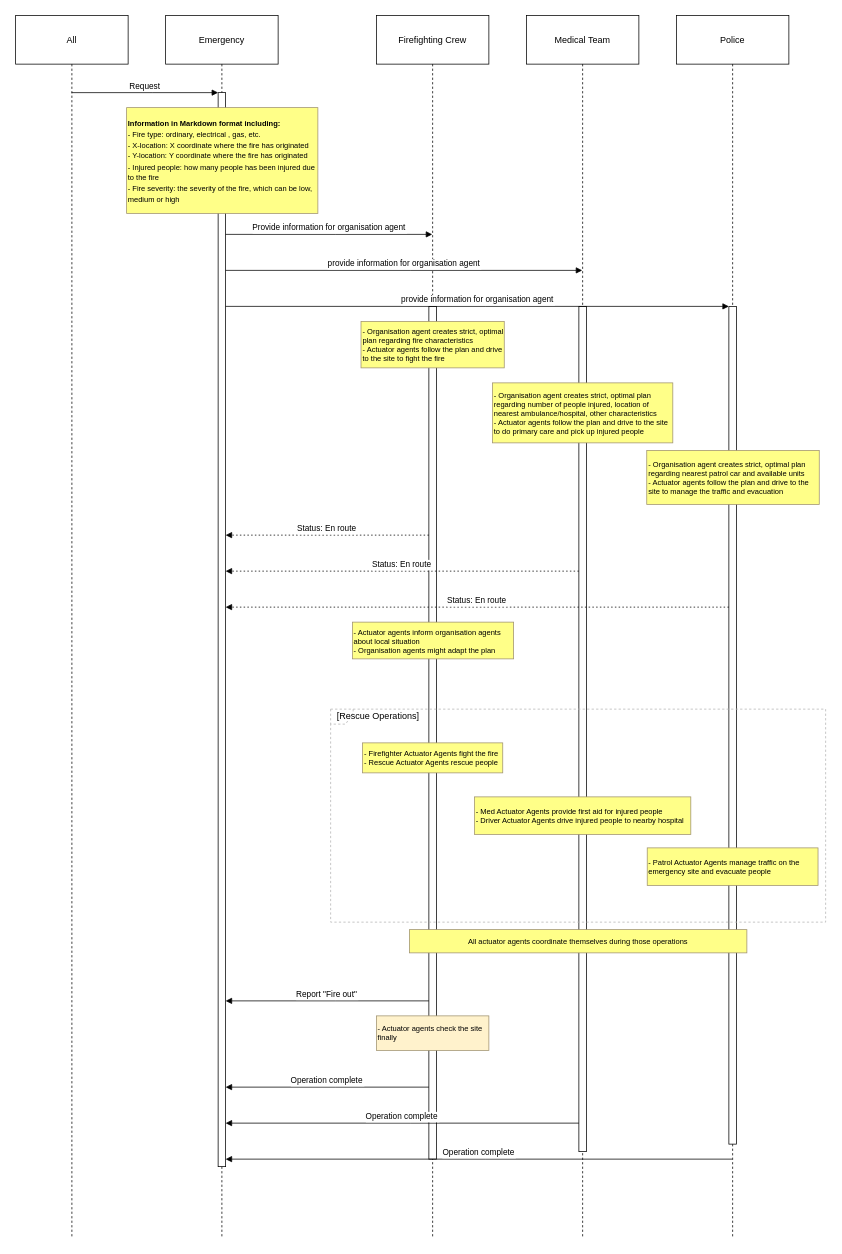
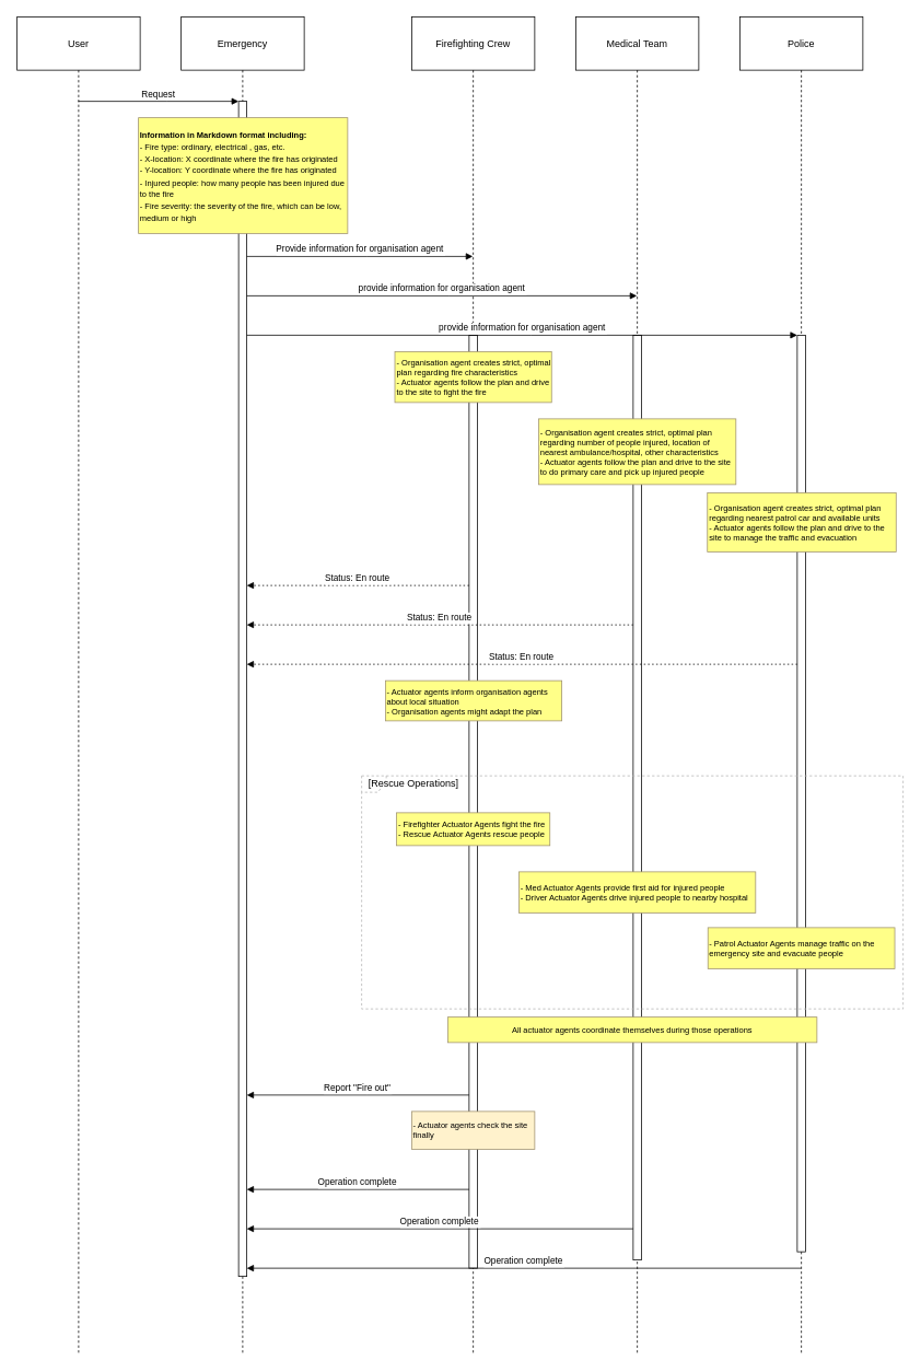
  <mxCell id="0" />
  <mxCell id="1" parent="0" />
- <mxCell id="2" value="All" style="shape=umlLifeline;perimeter=lifelinePerimeter;whiteSpace=wrap;container=1;dropTarget=0;collapsible=0;recursiveResize=0;outlineConnect=0;portConstraint=eastwest;newEdgeStyle={&quot;edgeStyle&quot;:&quot;elbowEdgeStyle&quot;,&quot;elbow&quot;:&quot;vertical&quot;,&quot;curved&quot;:0,&quot;rounded&quot;:0};size=65;" vertex="1" parent="1"><mxGeometry x="20" y="20" width="150" height="1630" as="geometry" /></mxCell>
+ <mxCell id="2" value="User" style="shape=umlLifeline;perimeter=lifelinePerimeter;whiteSpace=wrap;container=1;dropTarget=0;collapsible=0;recursiveResize=0;outlineConnect=0;portConstraint=eastwest;newEdgeStyle={&quot;edgeStyle&quot;:&quot;elbowEdgeStyle&quot;,&quot;elbow&quot;:&quot;vertical&quot;,&quot;curved&quot;:0,&quot;rounded&quot;:0};size=65;" vertex="1" parent="1"><mxGeometry x="20" y="20" width="150" height="1630" as="geometry" /></mxCell>
  <mxCell id="3" value="Emergency" style="shape=umlLifeline;perimeter=lifelinePerimeter;whiteSpace=wrap;container=1;dropTarget=0;collapsible=0;recursiveResize=0;outlineConnect=0;portConstraint=eastwest;newEdgeStyle={&quot;edgeStyle&quot;:&quot;elbowEdgeStyle&quot;,&quot;elbow&quot;:&quot;vertical&quot;,&quot;curved&quot;:0,&quot;rounded&quot;:0};size=65;" vertex="1" parent="1"><mxGeometry x="220" y="20" width="150" height="1630" as="geometry" /></mxCell>
  <mxCell id="4" value="" style="points=[];perimeter=orthogonalPerimeter;outlineConnect=0;targetShapes=umlLifeline;portConstraint=eastwest;newEdgeStyle={&quot;edgeStyle&quot;:&quot;elbowEdgeStyle&quot;,&quot;elbow&quot;:&quot;vertical&quot;,&quot;curved&quot;:0,&quot;rounded&quot;:0}" vertex="1" parent="3"><mxGeometry x="70" y="103" width="10" height="1432" as="geometry" /></mxCell>
  <mxCell id="5" value="Firefighting Crew" style="shape=umlLifeline;perimeter=lifelinePerimeter;whiteSpace=wrap;container=1;dropTarget=0;collapsible=0;recursiveResize=0;outlineConnect=0;portConstraint=eastwest;newEdgeStyle={&quot;edgeStyle&quot;:&quot;elbowEdgeStyle&quot;,&quot;elbow&quot;:&quot;vertical&quot;,&quot;curved&quot;:0,&quot;rounded&quot;:0};size=65;" vertex="1" parent="1"><mxGeometry x="501" y="20" width="150" height="1630" as="geometry" /></mxCell>
  <mxCell id="6" value="" style="points=[];perimeter=orthogonalPerimeter;outlineConnect=0;targetShapes=umlLifeline;portConstraint=eastwest;newEdgeStyle={&quot;edgeStyle&quot;:&quot;elbowEdgeStyle&quot;,&quot;elbow&quot;:&quot;vertical&quot;,&quot;curved&quot;:0,&quot;rounded&quot;:0}" vertex="1" parent="5"><mxGeometry x="70" y="388" width="10" height="1137" as="geometry" /></mxCell>
  <mxCell id="7" value="Medical Team" style="shape=umlLifeline;perimeter=lifelinePerimeter;whiteSpace=wrap;container=1;dropTarget=0;collapsible=0;recursiveResize=0;outlineConnect=0;portConstraint=eastwest;newEdgeStyle={&quot;edgeStyle&quot;:&quot;elbowEdgeStyle&quot;,&quot;elbow&quot;:&quot;vertical&quot;,&quot;curved&quot;:0,&quot;rounded&quot;:0};size=65;" vertex="1" parent="1"><mxGeometry x="701" y="20" width="150" height="1630" as="geometry" /></mxCell>
  <mxCell id="8" value="" style="points=[];perimeter=orthogonalPerimeter;outlineConnect=0;targetShapes=umlLifeline;portConstraint=eastwest;newEdgeStyle={&quot;edgeStyle&quot;:&quot;elbowEdgeStyle&quot;,&quot;elbow&quot;:&quot;vertical&quot;,&quot;curved&quot;:0,&quot;rounded&quot;:0}" vertex="1" parent="7"><mxGeometry x="70" y="388" width="10" height="1127" as="geometry" /></mxCell>
  <mxCell id="9" value="Police" style="shape=umlLifeline;perimeter=lifelinePerimeter;whiteSpace=wrap;container=1;dropTarget=0;collapsible=0;recursiveResize=0;outlineConnect=0;portConstraint=eastwest;newEdgeStyle={&quot;edgeStyle&quot;:&quot;elbowEdgeStyle&quot;,&quot;elbow&quot;:&quot;vertical&quot;,&quot;curved&quot;:0,&quot;rounded&quot;:0};size=65;" vertex="1" parent="1"><mxGeometry x="901" y="20" width="150" height="1630" as="geometry" /></mxCell>
  <mxCell id="10" value="" style="points=[];perimeter=orthogonalPerimeter;outlineConnect=0;targetShapes=umlLifeline;portConstraint=eastwest;newEdgeStyle={&quot;edgeStyle&quot;:&quot;elbowEdgeStyle&quot;,&quot;elbow&quot;:&quot;vertical&quot;,&quot;curved&quot;:0,&quot;rounded&quot;:0}" vertex="1" parent="9"><mxGeometry x="70" y="388" width="10" height="1117" as="geometry" /></mxCell>
  <mxCell id="11" value="" style="shape=umlFrame;dashed=1;pointerEvents=0;dropTarget=0;strokeColor=#B3B3B3;height=20;width=30" vertex="1" parent="1"><mxGeometry x="440" y="945" width="660" height="284" as="geometry" /></mxCell>
  <mxCell id="12" value="[Rescue Operations]" style="text;strokeColor=none;fillColor=none;align=center;verticalAlign=middle;whiteSpace=wrap;" vertex="1" parent="11"><mxGeometry x="-10.476" width="146.667" height="20" as="geometry" /></mxCell>
  <mxCell id="13" value="Request" style="verticalAlign=bottom;edgeStyle=elbowEdgeStyle;elbow=vertical;curved=0;rounded=0;endArrow=block;" edge="1" parent="1" source="2" target="4"><mxGeometry relative="1" as="geometry"><Array as="points"><mxPoint x="202" y="123" /></Array></mxGeometry></mxCell>
  <mxCell id="14" value="Provide information for organisation agent" style="verticalAlign=bottom;edgeStyle=elbowEdgeStyle;elbow=vertical;curved=0;rounded=0;endArrow=block;" edge="1" parent="1" source="4" target="5"><mxGeometry relative="1" as="geometry"><Array as="points"><mxPoint x="446" y="312" /></Array></mxGeometry></mxCell>
  <mxCell id="15" value="provide information for organisation agent" style="verticalAlign=bottom;edgeStyle=elbowEdgeStyle;elbow=vertical;curved=0;rounded=0;endArrow=block;" edge="1" parent="1" source="4" target="7"><mxGeometry relative="1" as="geometry"><Array as="points"><mxPoint x="546" y="360" /></Array></mxGeometry></mxCell>
  <mxCell id="16" value="provide information for organisation agent" style="verticalAlign=bottom;edgeStyle=elbowEdgeStyle;elbow=vertical;curved=0;rounded=0;endArrow=block;" edge="1" parent="1" source="4" target="10"><mxGeometry relative="1" as="geometry"><Array as="points"><mxPoint x="646" y="408" /></Array></mxGeometry></mxCell>
  <mxCell id="17" value="Status: En route" style="verticalAlign=bottom;edgeStyle=elbowEdgeStyle;elbow=vertical;curved=0;rounded=0;dashed=1;dashPattern=2 3;endArrow=block;" edge="1" parent="1" source="6" target="4"><mxGeometry relative="1" as="geometry"><Array as="points"><mxPoint x="447" y="713" /></Array></mxGeometry></mxCell>
  <mxCell id="18" value="Status: En route" style="verticalAlign=bottom;edgeStyle=elbowEdgeStyle;elbow=vertical;curved=0;rounded=0;dashed=1;dashPattern=2 3;endArrow=block;" edge="1" parent="1" source="8" target="4"><mxGeometry relative="1" as="geometry"><Array as="points"><mxPoint x="547" y="761" /></Array></mxGeometry></mxCell>
  <mxCell id="19" value="Status: En route" style="verticalAlign=bottom;edgeStyle=elbowEdgeStyle;elbow=vertical;curved=0;rounded=0;dashed=1;dashPattern=2 3;endArrow=block;" edge="1" parent="1" source="10" target="4"><mxGeometry relative="1" as="geometry"><Array as="points"><mxPoint x="647" y="809" /></Array></mxGeometry></mxCell>
  <mxCell id="20" value="Report &quot;Fire out&quot;" style="verticalAlign=bottom;edgeStyle=elbowEdgeStyle;elbow=vertical;curved=0;rounded=0;endArrow=block;" edge="1" parent="1" source="6" target="4"><mxGeometry relative="1" as="geometry"><Array as="points"><mxPoint x="447" y="1334" /></Array></mxGeometry></mxCell>
  <mxCell id="21" value="Operation complete" style="verticalAlign=bottom;edgeStyle=elbowEdgeStyle;elbow=vertical;curved=0;rounded=0;endArrow=block;" edge="1" parent="1" source="6" target="4"><mxGeometry relative="1" as="geometry"><Array as="points"><mxPoint x="447" y="1449" /></Array></mxGeometry></mxCell>
  <mxCell id="22" value="Operation complete" style="verticalAlign=bottom;edgeStyle=elbowEdgeStyle;elbow=vertical;curved=0;rounded=0;endArrow=block;" edge="1" parent="1" source="8" target="4"><mxGeometry relative="1" as="geometry"><Array as="points"><mxPoint x="547" y="1497" /></Array></mxGeometry></mxCell>
  <mxCell id="23" value="Operation complete" style="verticalAlign=bottom;edgeStyle=elbowEdgeStyle;elbow=vertical;curved=0;rounded=0;endArrow=block;" edge="1" parent="1" source="9" target="4"><mxGeometry relative="1" as="geometry"><Array as="points"><mxPoint x="647" y="1545" /></Array></mxGeometry></mxCell>
  <mxCell id="24" value="&lt;font style=&quot;font-size: 10px;&quot;&gt;&lt;b&gt;Information in Markdown format including:&lt;/b&gt;&lt;/font&gt;&lt;div&gt;&lt;font style=&quot;font-size: 10px;&quot;&gt;- Fire type: ordinary, electrical , gas, etc.&lt;br&gt;- X-location: X coordinate where the fire has originated&lt;br&gt;- Y-location: Y coordinate where the fire has originated&lt;br&gt;- Injured people: how many people has been injured due to the fire&lt;br&gt;- Fire severity: the severity of the fire, which can be low, medium or high&lt;br&gt;&lt;/font&gt;&lt;/div&gt;" style="fillColor=#ffff88;strokeColor=#9E916F;align=left;verticalAlign=middle;whiteSpace=wrap;html=1;" vertex="1" parent="1"><mxGeometry x="168" y="143" width="255" height="141" as="geometry" /></mxCell>
  <mxCell id="25" value="&lt;div&gt;&lt;span style=&quot;background-color: initial;&quot;&gt;- Organisation agent creates strict, optimal plan regarding fire characteristics&lt;/span&gt;&lt;/div&gt;&lt;div&gt;- Actuator agents follow the plan and drive to the site to fight the fire&lt;/div&gt;" style="fillColor=#ffff88;strokeColor=#9E916F;fontSize=10;align=left;whiteSpace=wrap;html=1;" vertex="1" parent="1"><mxGeometry x="480.5" y="428" width="191" height="62" as="geometry" /></mxCell>
  <mxCell id="26" value="- Organisation agent creates strict, optimal plan regarding number of people injured, location of nearest ambulance/hospital, other characteristics&lt;br style=&quot;font-size: 10px;&quot;&gt;- Actuator agents follow the plan and drive to the site to do primary care and pick up injured people" style="fillColor=#ffff88;strokeColor=#9E916F;whiteSpace=wrap;html=1;fontSize=10;align=left;" vertex="1" parent="1"><mxGeometry x="655.75" y="510" width="240.5" height="80" as="geometry" /></mxCell>
  <mxCell id="27" value="- Organisation agent creates strict, optimal plan regarding nearest patrol car and available units&lt;br style=&quot;font-size: 10px;&quot;&gt;- Actuator agents follow the plan and drive to the site to manage the traffic and evacuation" style="fillColor=#ffff88;strokeColor=#9E916F;whiteSpace=wrap;html=1;fontSize=10;align=left;" vertex="1" parent="1"><mxGeometry x="861.5" y="600" width="230" height="72" as="geometry" /></mxCell>
  <mxCell id="28" value="- Actuator agents inform organisation agents about local situation&lt;div&gt;- Organisation agents might adapt the plan&lt;/div&gt;" style="fillColor=#ffff88;strokeColor=#9E916F;fontSize=10;whiteSpace=wrap;html=1;align=left;" vertex="1" parent="1"><mxGeometry x="469" y="829" width="215" height="49" as="geometry" /></mxCell>
  <mxCell id="29" value="&lt;div&gt;- Firefighter Actuator Agents&amp;nbsp;fight the fire&lt;/div&gt;&lt;div&gt;-&amp;nbsp;&lt;span style=&quot;background-color: initial;&quot;&gt;Rescue Actuator Agents rescue people&lt;/span&gt;&lt;/div&gt;" style="fillColor=#ffff88;strokeColor=#9E916F;whiteSpace=wrap;html=1;align=left;fontSize=10;" vertex="1" parent="1"><mxGeometry x="482.5" y="990" width="187" height="40" as="geometry" /></mxCell>
  <mxCell id="30" value="All actuator agents coordinate themselves during those operations" style="fillColor=#ffff88;strokeColor=#9E916F;fontSize=10;" vertex="1" parent="1"><mxGeometry x="545" y="1239" width="450" height="31" as="geometry" /></mxCell>
  <mxCell id="31" value="- Actuator agents check the site finally" style="fillColor=#fff2cc;strokeColor=#9E916F;align=left;fontSize=10;whiteSpace=wrap;html=1;" vertex="1" parent="1"><mxGeometry x="501" y="1354" width="150" height="46" as="geometry" /></mxCell>
  <mxCell id="32" value="- Med Actuator Agents provide first aid for injured people&lt;div&gt;-&amp;nbsp;&lt;span style=&quot;background-color: initial;&quot;&gt;Driver Actuator Agents drive injured people to nearby hospital&lt;/span&gt;&lt;/div&gt;" style="fillColor=#ffff88;strokeColor=#9E916F;whiteSpace=wrap;html=1;align=left;fontSize=10;" vertex="1" parent="1"><mxGeometry x="631.75" y="1062" width="288.5" height="50" as="geometry" /></mxCell>
  <mxCell id="33" value="- Patrol Actuator Agents manage traffic on the emergency site and evacuate people" style="fillColor=#ffff88;strokeColor=#9E916F;whiteSpace=wrap;html=1;align=left;fontSize=10;" vertex="1" parent="1"><mxGeometry x="862.13" y="1130" width="227.75" height="50" as="geometry" /></mxCell>
